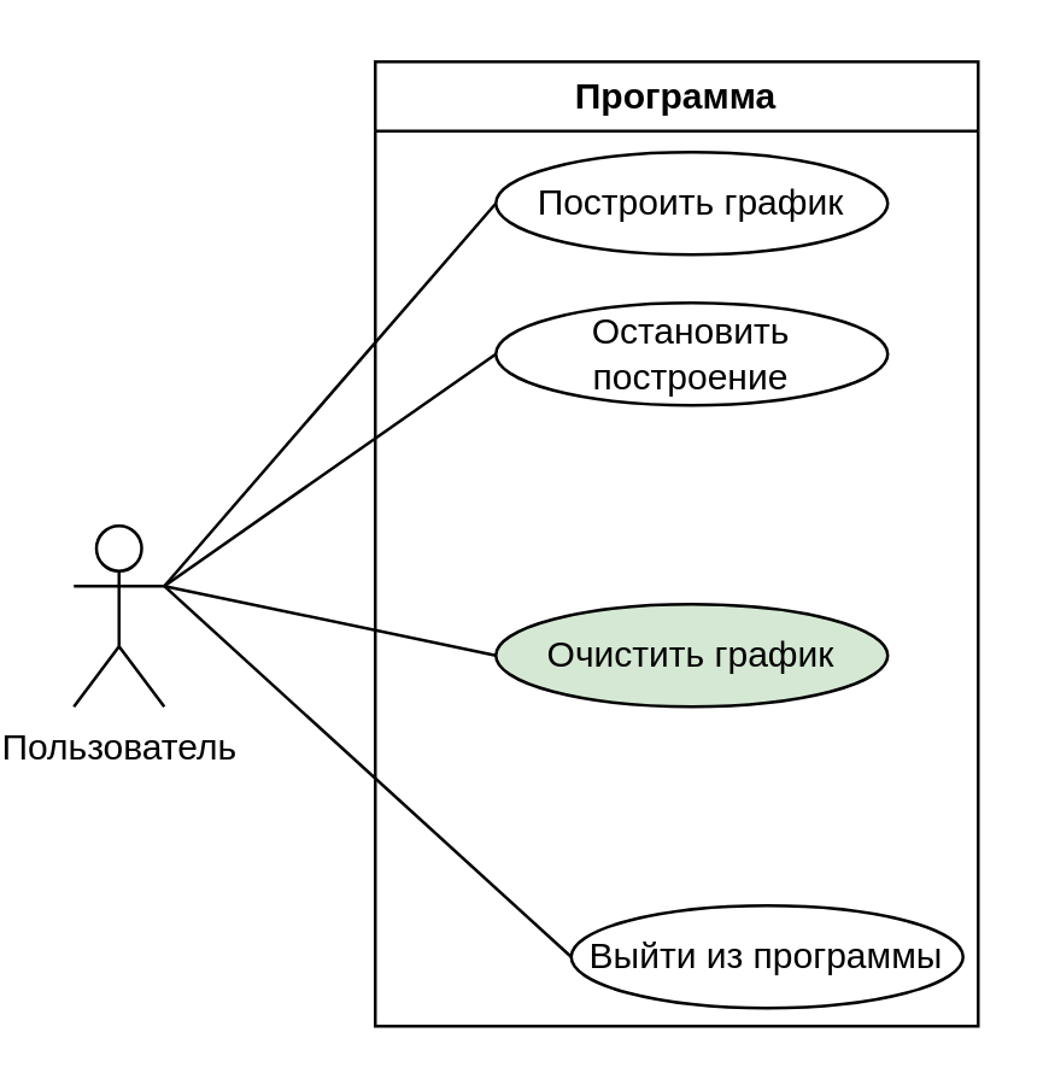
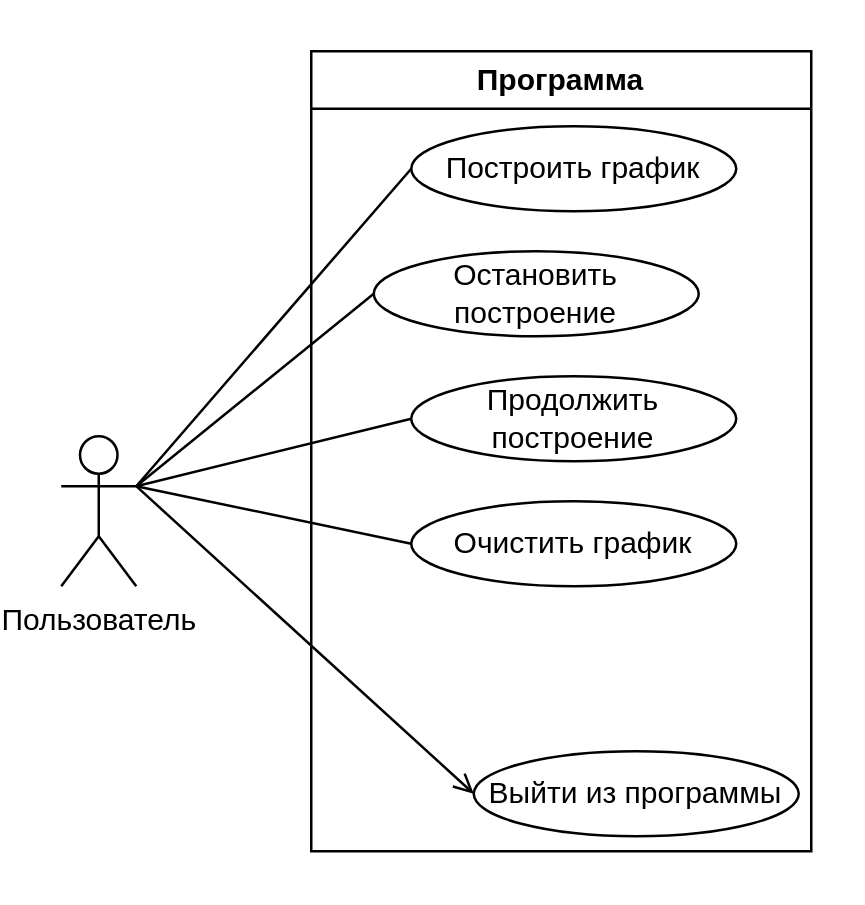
  <mxCell id="0" />
  <mxCell id="1" parent="0" />
  <mxCell id="2" value="Программа" style="swimlane;whiteSpace=wrap;html=1;" vertex="1" parent="1"><mxGeometry x="120" y="20" width="200" height="320" as="geometry" /></mxCell>
  <mxCell id="3" value="Построить график" style="ellipse;html=1;whiteSpace=wrap;" vertex="1" parent="2"><mxGeometry x="40" y="30" width="130" height="34" as="geometry" /></mxCell>
- <mxCell id="4" value="Остановить построение" style="ellipse;html=1;whiteSpace=wrap;" vertex="1" parent="2"><mxGeometry x="40" y="80" width="130" height="34" as="geometry" /></mxCell>
- <mxCell id="6" value="Очистить график" style="ellipse;html=1;whiteSpace=wrap;fillColor=#d5e8d4;" vertex="1" parent="2"><mxGeometry x="40" y="180" width="130" height="34" as="geometry" /></mxCell>
+ <mxCell id="4" value="Остановить построение" style="ellipse;html=1;whiteSpace=wrap;" vertex="1" parent="2"><mxGeometry x="25" y="80" width="130" height="34" as="geometry" /></mxCell>
+ <mxCell id="5" value="Продолжить построение" style="ellipse;html=1;whiteSpace=wrap;" vertex="1" parent="2"><mxGeometry x="40" y="130" width="130" height="34" as="geometry" /></mxCell>
+ <mxCell id="6" value="Очистить график" style="ellipse;html=1;whiteSpace=wrap;" vertex="1" parent="2"><mxGeometry x="40" y="180" width="130" height="34" as="geometry" /></mxCell>
  <mxCell id="7" value="Выйти из программы" style="ellipse;html=1;whiteSpace=wrap;" vertex="1" parent="2"><mxGeometry x="65" y="280" width="130" height="34" as="geometry" /></mxCell>
  <mxCell id="8" value="Пользователь" style="shape=umlActor;verticalLabelPosition=bottom;verticalAlign=top;html=1;outlineConnect=0;" vertex="1" parent="1"><mxGeometry x="20" y="174" width="30" height="60" as="geometry" /></mxCell>
  <mxCell id="9" value="" style="endArrow=none;html=1;rounded=0;entryX=0;entryY=0.5;entryDx=0;entryDy=0;exitX=1;exitY=0.333;exitDx=0;exitDy=0;exitPerimeter=0;" edge="1" parent="1" source="8" target="3"><mxGeometry width="50" height="50" relative="1" as="geometry"><mxPoint x="0" y="80" as="sourcePoint" /><mxPoint x="50" y="30" as="targetPoint" /></mxGeometry></mxCell>
  <mxCell id="10" value="" style="endArrow=none;html=1;rounded=0;exitX=1;exitY=0.333;exitDx=0;exitDy=0;exitPerimeter=0;entryX=0;entryY=0.5;entryDx=0;entryDy=0;" edge="1" parent="1" source="8" target="4"><mxGeometry width="50" height="50" relative="1" as="geometry"><mxPoint x="80" y="210" as="sourcePoint" /><mxPoint x="130" y="160" as="targetPoint" /></mxGeometry></mxCell>
+ <mxCell id="11" value="" style="endArrow=none;html=1;rounded=0;exitX=1;exitY=0.333;exitDx=0;exitDy=0;exitPerimeter=0;entryX=0;entryY=0.5;entryDx=0;entryDy=0;" edge="1" parent="1" source="8" target="5"><mxGeometry width="50" height="50" relative="1" as="geometry"><mxPoint x="60" y="193" as="sourcePoint" /><mxPoint x="170" y="127" as="targetPoint" /></mxGeometry></mxCell>
  <mxCell id="12" value="" style="endArrow=none;html=1;rounded=0;exitX=1;exitY=0.333;exitDx=0;exitDy=0;exitPerimeter=0;entryX=0;entryY=0.5;entryDx=0;entryDy=0;" edge="1" parent="1" source="8" target="6"><mxGeometry width="50" height="50" relative="1" as="geometry"><mxPoint x="70" y="203" as="sourcePoint" /><mxPoint x="180" y="137" as="targetPoint" /></mxGeometry></mxCell>
- <mxCell id="13" value="" style="endArrow=none;html=1;rounded=0;exitX=1;exitY=0.333;exitDx=0;exitDy=0;exitPerimeter=0;entryX=0;entryY=0.5;entryDx=0;entryDy=0;" edge="1" parent="1" source="8" target="7"><mxGeometry width="50" height="50" relative="1" as="geometry"><mxPoint x="90" y="223" as="sourcePoint" /><mxPoint x="200" y="157" as="targetPoint" /></mxGeometry></mxCell>
+ <mxCell id="13" value="" style="endArrow=open;html=1;rounded=0;exitX=1;exitY=0.333;exitDx=0;exitDy=0;exitPerimeter=0;entryX=0;entryY=0.5;entryDx=0;entryDy=0;" edge="1" parent="1" source="8" target="7"><mxGeometry width="50" height="50" relative="1" as="geometry"><mxPoint x="90" y="223" as="sourcePoint" /><mxPoint x="200" y="157" as="targetPoint" /></mxGeometry></mxCell>
